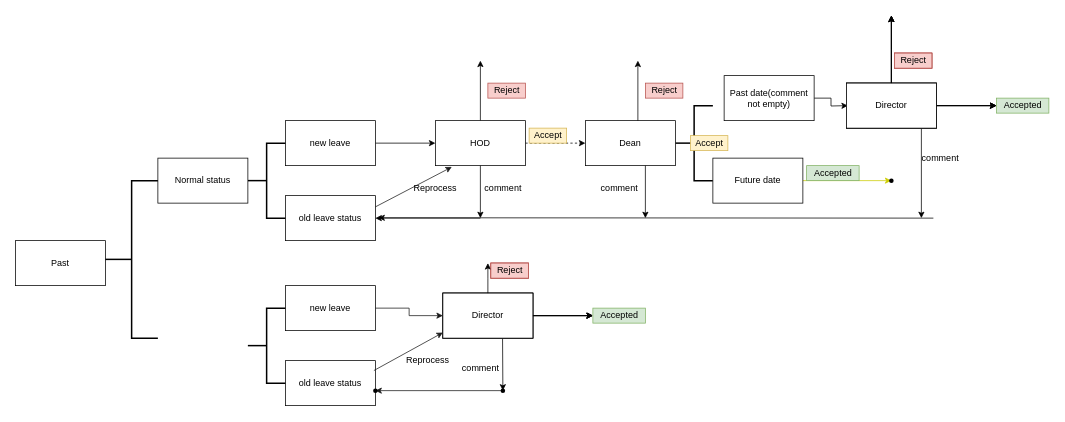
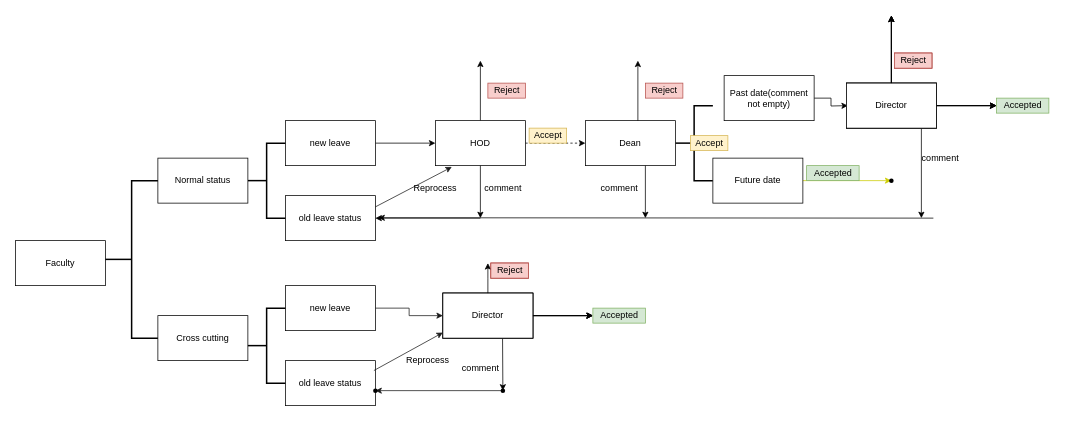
  <mxCell id="0" />
  <mxCell id="1" parent="0" />
- <mxCell id="2" value="Past" style="rounded=0;whiteSpace=wrap;html=1;" vertex="1" parent="1"><mxGeometry x="20" y="320" width="120" height="60" as="geometry" /></mxCell>
+ <mxCell id="2" value="Faculty" style="rounded=0;whiteSpace=wrap;html=1;" vertex="1" parent="1"><mxGeometry x="20" y="320" width="120" height="60" as="geometry" /></mxCell>
  <mxCell id="3" value="old leave status" style="rounded=0;whiteSpace=wrap;html=1;" vertex="1" parent="1"><mxGeometry x="380" y="260" width="120" height="60" as="geometry" /></mxCell>
  <mxCell id="4" value="" style="edgeStyle=orthogonalEdgeStyle;rounded=0;orthogonalLoop=1;jettySize=auto;html=1;" edge="1" parent="1" source="5" target="21"><mxGeometry relative="1" as="geometry" /></mxCell>
  <mxCell id="5" value="new leave" style="rounded=0;whiteSpace=wrap;html=1;" vertex="1" parent="1"><mxGeometry x="380" y="160" width="120" height="60" as="geometry" /></mxCell>
  <mxCell id="6" value="" style="strokeWidth=2;html=1;shape=mxgraph.flowchart.annotation_2;align=left;labelPosition=right;pointerEvents=1;" vertex="1" parent="1"><mxGeometry x="900" y="140" width="50" height="100" as="geometry" /></mxCell>
  <mxCell id="7" value="" style="edgeStyle=orthogonalEdgeStyle;rounded=0;orthogonalLoop=1;jettySize=auto;html=1;strokeColor=#CCCC00;" edge="1" parent="1" source="8" target="33"><mxGeometry relative="1" as="geometry" /></mxCell>
  <mxCell id="8" value="Future date" style="rounded=0;whiteSpace=wrap;html=1;" vertex="1" parent="1"><mxGeometry x="950" y="210" width="120" height="60" as="geometry" /></mxCell>
  <mxCell id="9" value="" style="edgeStyle=orthogonalEdgeStyle;rounded=0;orthogonalLoop=1;jettySize=auto;html=1;" edge="1" parent="1" source="10"><mxGeometry relative="1" as="geometry"><mxPoint x="1130" y="140" as="targetPoint" /></mxGeometry></mxCell>
  <mxCell id="10" value="Past date(comment not empty)" style="rounded=0;whiteSpace=wrap;html=1;" vertex="1" parent="1"><mxGeometry x="965" y="100" width="120" height="60" as="geometry" /></mxCell>
  <mxCell id="11" value="" style="strokeWidth=2;html=1;shape=mxgraph.flowchart.annotation_2;align=left;labelPosition=right;pointerEvents=1;" vertex="1" parent="1"><mxGeometry x="330" y="190" width="50" height="100" as="geometry" /></mxCell>
  <mxCell id="12" value="Normal status" style="rounded=0;whiteSpace=wrap;html=1;" vertex="1" parent="1"><mxGeometry x="210" y="210" width="120" height="60" as="geometry" /></mxCell>
+ <mxCell id="13" value="Cross cutting" style="rounded=0;whiteSpace=wrap;html=1;" vertex="1" parent="1"><mxGeometry x="210" y="420" width="120" height="60" as="geometry" /></mxCell>
  <mxCell id="14" value="" style="strokeWidth=2;html=1;shape=mxgraph.flowchart.annotation_2;align=left;labelPosition=right;pointerEvents=1;" vertex="1" parent="1"><mxGeometry x="140" y="240" width="70" height="210" as="geometry" /></mxCell>
  <mxCell id="15" value="old leave status" style="rounded=0;whiteSpace=wrap;html=1;" vertex="1" parent="1"><mxGeometry x="380" y="480" width="120" height="60" as="geometry" /></mxCell>
  <mxCell id="16" value="" style="edgeStyle=orthogonalEdgeStyle;rounded=0;orthogonalLoop=1;jettySize=auto;html=1;strokeColor=#1A1A1A;" edge="1" parent="1" source="17" target="71"><mxGeometry relative="1" as="geometry" /></mxCell>
  <mxCell id="17" value="new leave" style="rounded=0;whiteSpace=wrap;html=1;" vertex="1" parent="1"><mxGeometry x="380" y="380" width="120" height="60" as="geometry" /></mxCell>
  <mxCell id="18" value="" style="strokeWidth=2;html=1;shape=mxgraph.flowchart.annotation_2;align=left;labelPosition=right;pointerEvents=1;" vertex="1" parent="1"><mxGeometry x="330" y="410" width="50" height="100" as="geometry" /></mxCell>
  <mxCell id="19" value="" style="edgeStyle=orthogonalEdgeStyle;rounded=0;orthogonalLoop=1;jettySize=auto;html=1;dashed=1;" edge="1" parent="1" source="21" target="22"><mxGeometry relative="1" as="geometry" /></mxCell>
  <mxCell id="20" value="" style="edgeStyle=orthogonalEdgeStyle;rounded=0;orthogonalLoop=1;jettySize=auto;html=1;" edge="1" parent="1" source="21"><mxGeometry relative="1" as="geometry"><mxPoint x="640" y="80" as="targetPoint" /></mxGeometry></mxCell>
  <mxCell id="21" value="HOD" style="rounded=0;whiteSpace=wrap;html=1;" vertex="1" parent="1"><mxGeometry x="580" y="160" width="120" height="60" as="geometry" /></mxCell>
  <mxCell id="22" value="Dean&lt;br&gt;" style="whiteSpace=wrap;html=1;rounded=0;" vertex="1" parent="1"><mxGeometry x="780" y="160" width="120" height="60" as="geometry" /></mxCell>
  <mxCell id="23" value="Accept" style="text;html=1;align=center;verticalAlign=middle;resizable=0;points=[];autosize=1;strokeColor=#d6b656;fillColor=#fff2cc;" vertex="1" parent="1"><mxGeometry x="705" y="170" width="50" height="20" as="geometry" /></mxCell>
  <mxCell id="24" value="Reject" style="text;html=1;align=center;verticalAlign=middle;resizable=0;points=[];autosize=1;strokeColor=#b85450;fillColor=#f8cecc;" vertex="1" parent="1"><mxGeometry x="650" y="110" width="50" height="20" as="geometry" /></mxCell>
  <mxCell id="25" value="" style="endArrow=classic;html=1;exitX=0.5;exitY=1;exitDx=0;exitDy=0;" edge="1" parent="1" source="21"><mxGeometry width="50" height="50" relative="1" as="geometry"><mxPoint x="480" y="270" as="sourcePoint" /><mxPoint x="640" y="290" as="targetPoint" /></mxGeometry></mxCell>
  <mxCell id="26" value="" style="endArrow=classic;html=1;entryX=1;entryY=0.5;entryDx=0;entryDy=0;" edge="1" parent="1" target="3"><mxGeometry width="50" height="50" relative="1" as="geometry"><mxPoint x="640" y="290" as="sourcePoint" /><mxPoint x="530" y="220" as="targetPoint" /></mxGeometry></mxCell>
  <mxCell id="27" value="comment&lt;br&gt;" style="text;html=1;align=center;verticalAlign=middle;resizable=0;points=[];autosize=1;strokeColor=none;" vertex="1" parent="1"><mxGeometry x="635" y="240" width="70" height="20" as="geometry" /></mxCell>
  <mxCell id="28" value="" style="endArrow=classic;html=1;entryX=1;entryY=0.5;entryDx=0;entryDy=0;" edge="1" parent="1"><mxGeometry width="50" height="50" relative="1" as="geometry"><mxPoint x="1244" y="290" as="sourcePoint" /><mxPoint x="504" y="289.5" as="targetPoint" /></mxGeometry></mxCell>
  <mxCell id="29" value="" style="endArrow=classic;html=1;exitX=0.5;exitY=1;exitDx=0;exitDy=0;" edge="1" parent="1"><mxGeometry width="50" height="50" relative="1" as="geometry"><mxPoint x="860" y="220" as="sourcePoint" /><mxPoint x="860" y="290" as="targetPoint" /></mxGeometry></mxCell>
  <mxCell id="30" value="comment&lt;br&gt;" style="text;html=1;align=center;verticalAlign=middle;resizable=0;points=[];autosize=1;strokeColor=none;" vertex="1" parent="1"><mxGeometry x="790" y="240" width="70" height="20" as="geometry" /></mxCell>
  <mxCell id="31" value="" style="edgeStyle=orthogonalEdgeStyle;rounded=0;orthogonalLoop=1;jettySize=auto;html=1;" edge="1" parent="1"><mxGeometry relative="1" as="geometry"><mxPoint x="850" y="160" as="sourcePoint" /><mxPoint x="850" y="80" as="targetPoint" /></mxGeometry></mxCell>
  <mxCell id="32" value="Reject" style="text;html=1;align=center;verticalAlign=middle;resizable=0;points=[];autosize=1;strokeColor=#b85450;fillColor=#f8cecc;" vertex="1" parent="1"><mxGeometry x="860" y="110" width="50" height="20" as="geometry" /></mxCell>
  <mxCell id="33" value="" style="shape=waypoint;size=6;pointerEvents=1;points=[];fillColor=#ffffff;resizable=0;rotatable=0;perimeter=centerPerimeter;snapToPoint=1;rounded=0;" vertex="1" parent="1"><mxGeometry x="1168" y="220" width="40" height="40" as="geometry" /></mxCell>
  <mxCell id="34" value="Accepted" style="text;html=1;align=center;verticalAlign=middle;resizable=0;points=[];autosize=1;strokeColor=#82b366;fillColor=#d5e8d4;" vertex="1" parent="1"><mxGeometry x="1075" y="220" width="70" height="20" as="geometry" /></mxCell>
  <mxCell id="35" value="Director" style="rounded=0;whiteSpace=wrap;html=1;" vertex="1" parent="1"><mxGeometry x="1128" y="110" width="120" height="60" as="geometry" /></mxCell>
  <mxCell id="36" value="" style="endArrow=classic;html=1;exitX=1;exitY=0.5;exitDx=0;exitDy=0;" edge="1" parent="1" source="35"><mxGeometry width="50" height="50" relative="1" as="geometry"><mxPoint x="1128" y="350" as="sourcePoint" /><mxPoint x="1328" y="140" as="targetPoint" /></mxGeometry></mxCell>
  <mxCell id="37" value="Accepted" style="text;html=1;align=center;verticalAlign=middle;resizable=0;points=[];autosize=1;strokeColor=#82b366;fillColor=#d5e8d4;" vertex="1" parent="1"><mxGeometry x="1328" y="130" width="70" height="20" as="geometry" /></mxCell>
  <mxCell id="38" value="" style="edgeStyle=orthogonalEdgeStyle;rounded=0;orthogonalLoop=1;jettySize=auto;html=1;exitX=0.5;exitY=0;exitDx=0;exitDy=0;" edge="1" parent="1" source="35"><mxGeometry relative="1" as="geometry"><mxPoint x="1188" y="100" as="sourcePoint" /><mxPoint x="1188" y="20" as="targetPoint" /><Array as="points" /></mxGeometry></mxCell>
  <mxCell id="39" value="Reject" style="text;html=1;align=center;verticalAlign=middle;resizable=0;points=[];autosize=1;strokeColor=#b85450;fillColor=#f8cecc;" vertex="1" parent="1"><mxGeometry x="1192" y="70" width="50" height="20" as="geometry" /></mxCell>
  <mxCell id="40" value="" style="endArrow=classic;html=1;exitX=0.5;exitY=1;exitDx=0;exitDy=0;" edge="1" parent="1"><mxGeometry width="50" height="50" relative="1" as="geometry"><mxPoint x="1228" y="170" as="sourcePoint" /><mxPoint x="1228" y="290" as="targetPoint" /></mxGeometry></mxCell>
  <mxCell id="41" value="comment&lt;br&gt;" style="text;html=1;align=center;verticalAlign=middle;resizable=0;points=[];autosize=1;strokeColor=none;" vertex="1" parent="1"><mxGeometry x="1218" y="200" width="70" height="20" as="geometry" /></mxCell>
  <mxCell id="42" value="Accept" style="text;html=1;align=center;verticalAlign=middle;resizable=0;points=[];autosize=1;strokeColor=#d6b656;fillColor=#fff2cc;" vertex="1" parent="1"><mxGeometry x="920" y="180" width="50" height="20" as="geometry" /></mxCell>
  <mxCell id="43" value="" style="endArrow=classic;html=1;exitX=1;exitY=0.25;exitDx=0;exitDy=0;entryX=0.183;entryY=1.03;entryDx=0;entryDy=0;entryPerimeter=0;strokeColor=#1A1A1A;" edge="1" parent="1" source="3" target="21"><mxGeometry width="50" height="50" relative="1" as="geometry"><mxPoint x="610" y="250" as="sourcePoint" /><mxPoint x="660" y="200" as="targetPoint" /></mxGeometry></mxCell>
  <mxCell id="44" value="Reprocess" style="text;html=1;strokeColor=none;fillColor=none;align=center;verticalAlign=middle;whiteSpace=wrap;rounded=0;" vertex="1" parent="1"><mxGeometry x="560" y="240" width="40" height="20" as="geometry" /></mxCell>
  <mxCell id="45" value="Director" style="rounded=0;whiteSpace=wrap;html=1;" vertex="1" parent="1"><mxGeometry x="1128" y="110" width="120" height="60" as="geometry" /></mxCell>
  <mxCell id="46" value="" style="edgeStyle=orthogonalEdgeStyle;rounded=0;orthogonalLoop=1;jettySize=auto;html=1;exitX=0.5;exitY=0;exitDx=0;exitDy=0;" edge="1" source="45" parent="1"><mxGeometry relative="1" as="geometry"><mxPoint x="1188" y="100" as="sourcePoint" /><mxPoint x="1188" y="20" as="targetPoint" /><Array as="points" /></mxGeometry></mxCell>
  <mxCell id="47" value="Reject" style="text;html=1;align=center;verticalAlign=middle;resizable=0;points=[];autosize=1;strokeColor=#b85450;fillColor=#f8cecc;" vertex="1" parent="1"><mxGeometry x="1192" y="70" width="50" height="20" as="geometry" /></mxCell>
  <mxCell id="48" value="" style="endArrow=classic;html=1;exitX=1;exitY=0.5;exitDx=0;exitDy=0;" edge="1" source="45" parent="1"><mxGeometry width="50" height="50" relative="1" as="geometry"><mxPoint x="1128" y="350" as="sourcePoint" /><mxPoint x="1328" y="140" as="targetPoint" /></mxGeometry></mxCell>
  <mxCell id="49" value="Director" style="rounded=0;whiteSpace=wrap;html=1;" vertex="1" parent="1"><mxGeometry x="1128" y="110" width="120" height="60" as="geometry" /></mxCell>
  <mxCell id="50" value="" style="edgeStyle=orthogonalEdgeStyle;rounded=0;orthogonalLoop=1;jettySize=auto;html=1;exitX=0.5;exitY=0;exitDx=0;exitDy=0;" edge="1" source="49" parent="1"><mxGeometry relative="1" as="geometry"><mxPoint x="1188" y="100" as="sourcePoint" /><mxPoint x="1188" y="20" as="targetPoint" /><Array as="points" /></mxGeometry></mxCell>
  <mxCell id="51" value="Reject" style="text;html=1;align=center;verticalAlign=middle;resizable=0;points=[];autosize=1;strokeColor=#b85450;fillColor=#f8cecc;" vertex="1" parent="1"><mxGeometry x="1192" y="70" width="50" height="20" as="geometry" /></mxCell>
  <mxCell id="52" value="" style="endArrow=classic;html=1;exitX=1;exitY=0.5;exitDx=0;exitDy=0;" edge="1" source="49" parent="1"><mxGeometry width="50" height="50" relative="1" as="geometry"><mxPoint x="1128" y="350" as="sourcePoint" /><mxPoint x="1328" y="140" as="targetPoint" /></mxGeometry></mxCell>
  <mxCell id="53" value="Director" style="rounded=0;whiteSpace=wrap;html=1;" vertex="1" parent="1"><mxGeometry x="1128" y="110" width="120" height="60" as="geometry" /></mxCell>
  <mxCell id="54" value="" style="edgeStyle=orthogonalEdgeStyle;rounded=0;orthogonalLoop=1;jettySize=auto;html=1;exitX=0.5;exitY=0;exitDx=0;exitDy=0;" edge="1" source="53" parent="1"><mxGeometry relative="1" as="geometry"><mxPoint x="1188" y="100" as="sourcePoint" /><mxPoint x="1188" y="20" as="targetPoint" /><Array as="points" /></mxGeometry></mxCell>
  <mxCell id="55" value="Reject" style="text;html=1;align=center;verticalAlign=middle;resizable=0;points=[];autosize=1;strokeColor=#b85450;fillColor=#f8cecc;" vertex="1" parent="1"><mxGeometry x="1192" y="70" width="50" height="20" as="geometry" /></mxCell>
  <mxCell id="56" value="" style="endArrow=classic;html=1;exitX=1;exitY=0.5;exitDx=0;exitDy=0;" edge="1" source="53" parent="1"><mxGeometry width="50" height="50" relative="1" as="geometry"><mxPoint x="1128" y="350" as="sourcePoint" /><mxPoint x="1328" y="140" as="targetPoint" /></mxGeometry></mxCell>
  <mxCell id="57" value="" style="edgeStyle=orthogonalEdgeStyle;rounded=0;orthogonalLoop=1;jettySize=auto;html=1;strokeColor=#1A1A1A;" edge="1" parent="1" source="58" target="75"><mxGeometry relative="1" as="geometry" /></mxCell>
  <mxCell id="58" value="" style="shape=waypoint;size=6;pointerEvents=1;points=[];fillColor=#ffffff;resizable=0;rotatable=0;perimeter=centerPerimeter;snapToPoint=1;rounded=0;" vertex="1" parent="1"><mxGeometry x="650" y="500" width="40" height="40" as="geometry" /></mxCell>
  <mxCell id="59" value="Director" style="rounded=0;whiteSpace=wrap;html=1;" vertex="1" parent="1"><mxGeometry x="590" y="390" width="120" height="60" as="geometry" /></mxCell>
  <mxCell id="60" value="" style="endArrow=classic;html=1;exitX=1;exitY=0.5;exitDx=0;exitDy=0;" edge="1" parent="1" source="59"><mxGeometry width="50" height="50" relative="1" as="geometry"><mxPoint x="590" y="630" as="sourcePoint" /><mxPoint x="790" y="420" as="targetPoint" /></mxGeometry></mxCell>
  <mxCell id="61" value="Accepted" style="text;html=1;align=center;verticalAlign=middle;resizable=0;points=[];autosize=1;strokeColor=#82b366;fillColor=#d5e8d4;" vertex="1" parent="1"><mxGeometry x="790" y="410" width="70" height="20" as="geometry" /></mxCell>
  <mxCell id="62" value="Reject" style="text;html=1;align=center;verticalAlign=middle;resizable=0;points=[];autosize=1;strokeColor=#b85450;fillColor=#f8cecc;" vertex="1" parent="1"><mxGeometry x="654" y="350" width="50" height="20" as="geometry" /></mxCell>
  <mxCell id="63" value="" style="endArrow=classic;html=1;exitX=0.5;exitY=1;exitDx=0;exitDy=0;" edge="1" parent="1"><mxGeometry width="50" height="50" relative="1" as="geometry"><mxPoint x="669.5" y="440" as="sourcePoint" /><mxPoint x="670" y="520" as="targetPoint" /></mxGeometry></mxCell>
  <mxCell id="64" value="comment&lt;br&gt;" style="text;html=1;align=center;verticalAlign=middle;resizable=0;points=[];autosize=1;strokeColor=none;" vertex="1" parent="1"><mxGeometry x="605" y="480" width="70" height="20" as="geometry" /></mxCell>
  <mxCell id="65" value="Director" style="rounded=0;whiteSpace=wrap;html=1;" vertex="1" parent="1"><mxGeometry x="590" y="390" width="120" height="60" as="geometry" /></mxCell>
  <mxCell id="66" value="Reject" style="text;html=1;align=center;verticalAlign=middle;resizable=0;points=[];autosize=1;strokeColor=#b85450;fillColor=#f8cecc;" vertex="1" parent="1"><mxGeometry x="654" y="350" width="50" height="20" as="geometry" /></mxCell>
  <mxCell id="67" value="" style="endArrow=classic;html=1;exitX=1;exitY=0.5;exitDx=0;exitDy=0;" edge="1" parent="1" source="65"><mxGeometry width="50" height="50" relative="1" as="geometry"><mxPoint x="590" y="630" as="sourcePoint" /><mxPoint x="790" y="420" as="targetPoint" /></mxGeometry></mxCell>
  <mxCell id="68" value="Director" style="rounded=0;whiteSpace=wrap;html=1;" vertex="1" parent="1"><mxGeometry x="590" y="390" width="120" height="60" as="geometry" /></mxCell>
  <mxCell id="69" value="Reject" style="text;html=1;align=center;verticalAlign=middle;resizable=0;points=[];autosize=1;strokeColor=#b85450;fillColor=#f8cecc;" vertex="1" parent="1"><mxGeometry x="654" y="350" width="50" height="20" as="geometry" /></mxCell>
  <mxCell id="70" value="" style="endArrow=classic;html=1;exitX=1;exitY=0.5;exitDx=0;exitDy=0;" edge="1" parent="1" source="68"><mxGeometry width="50" height="50" relative="1" as="geometry"><mxPoint x="590" y="630" as="sourcePoint" /><mxPoint x="790" y="420" as="targetPoint" /></mxGeometry></mxCell>
  <mxCell id="71" value="Director" style="rounded=0;whiteSpace=wrap;html=1;" vertex="1" parent="1"><mxGeometry x="590" y="390" width="120" height="60" as="geometry" /></mxCell>
  <mxCell id="72" value="" style="edgeStyle=orthogonalEdgeStyle;rounded=0;orthogonalLoop=1;jettySize=auto;html=1;exitX=0.5;exitY=0;exitDx=0;exitDy=0;" edge="1" parent="1" source="71"><mxGeometry relative="1" as="geometry"><mxPoint x="650" y="380" as="sourcePoint" /><mxPoint x="650" y="350" as="targetPoint" /><Array as="points" /></mxGeometry></mxCell>
  <mxCell id="73" value="Reject" style="text;html=1;align=center;verticalAlign=middle;resizable=0;points=[];autosize=1;strokeColor=#b85450;fillColor=#f8cecc;" vertex="1" parent="1"><mxGeometry x="654" y="350" width="50" height="20" as="geometry" /></mxCell>
  <mxCell id="74" value="" style="endArrow=classic;html=1;exitX=1;exitY=0.5;exitDx=0;exitDy=0;" edge="1" parent="1" source="71"><mxGeometry width="50" height="50" relative="1" as="geometry"><mxPoint x="590" y="630" as="sourcePoint" /><mxPoint x="790" y="420" as="targetPoint" /></mxGeometry></mxCell>
  <mxCell id="75" value="" style="shape=waypoint;size=6;pointerEvents=1;points=[];fillColor=#ffffff;resizable=0;rotatable=0;perimeter=centerPerimeter;snapToPoint=1;rounded=0;" vertex="1" parent="1"><mxGeometry x="480" y="500" width="40" height="40" as="geometry" /></mxCell>
  <mxCell id="76" value="" style="endArrow=classic;html=1;exitX=1;exitY=0.25;exitDx=0;exitDy=0;entryX=0;entryY=0.877;entryDx=0;entryDy=0;entryPerimeter=0;strokeColor=#1A1A1A;" edge="1" parent="1" target="71"><mxGeometry width="50" height="50" relative="1" as="geometry"><mxPoint x="498.04" y="493.2" as="sourcePoint" /><mxPoint x="600" y="440" as="targetPoint" /></mxGeometry></mxCell>
  <mxCell id="77" value="Reprocess" style="text;html=1;strokeColor=none;fillColor=none;align=center;verticalAlign=middle;whiteSpace=wrap;rounded=0;" vertex="1" parent="1"><mxGeometry x="550" y="470" width="40" height="20" as="geometry" /></mxCell>
